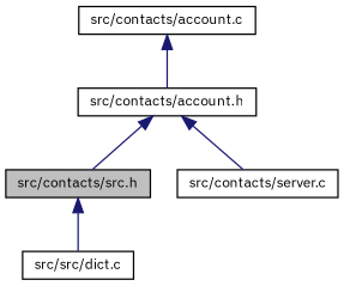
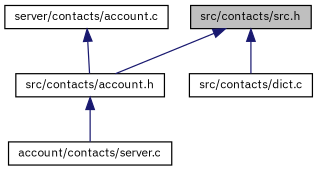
  digraph {
    fontname="IBM Plex Sans"
    node [color=black fillcolor=white fontname="IBM Plex Sans" fontsize=10 shape=record style=filled]
    edge [color=midnightblue dir=back fontname="IBM Plex Sans" fontsize=10 labelfontname=Helvetica labelfontsize=10 style=solid]
    n1 [fillcolor=grey75 fontcolor=black height=0.2 label="src/contacts/src.h" width=0.4]
    n2 [height=0.2 label="src/contacts/account.h" width=0.4]
-   n3 [height=0.2 label="src/src/dict.c" width=0.4]
-   n4 [height=0.2 label="src/contacts/server.c" width=0.4]
-   n5 [height=0.2 label="src/contacts/account.c" width=0.4]
-   n2 -> n1
+   n3 [height=0.2 label="src/contacts/dict.c" width=0.4]
+   n4 [height=0.2 label="account/contacts/server.c" width=0.4]
+   n5 [height=0.2 label="server/contacts/account.c" width=0.4]
+   n1 -> n2
    n1 -> n3
    n2 -> n4
    n5 -> n2
  }
